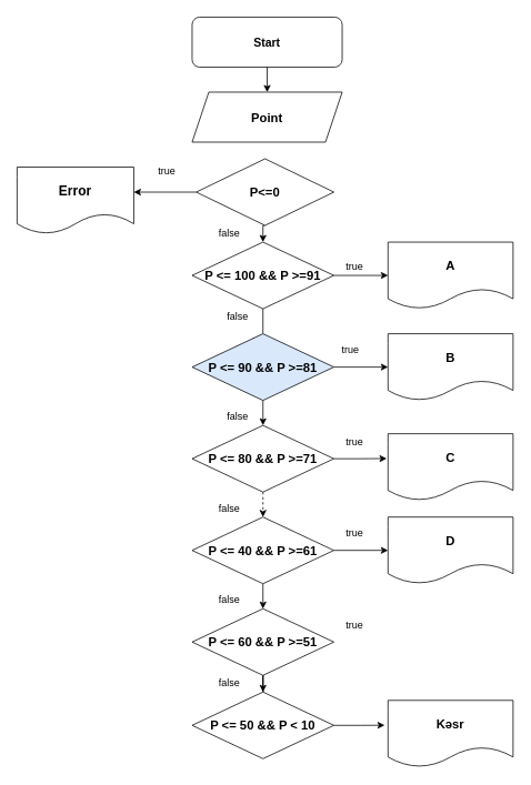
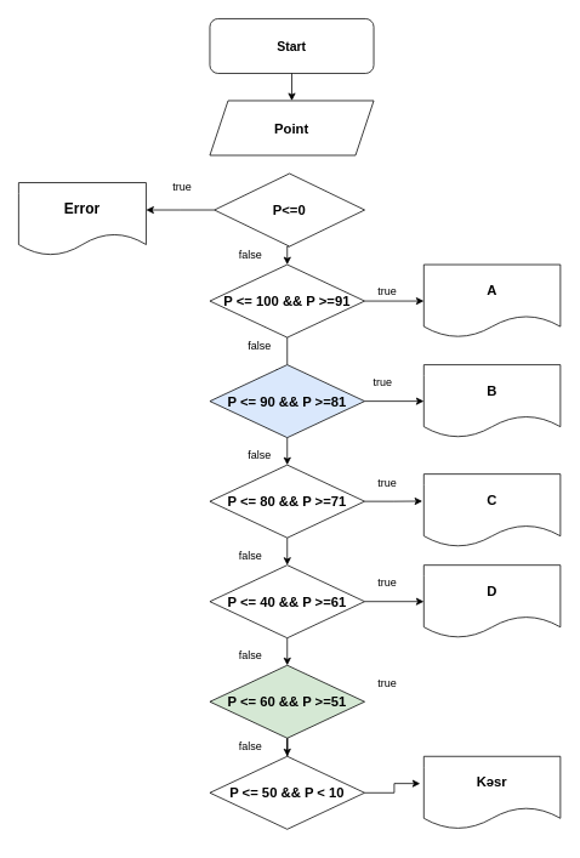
  <mxCell id="0" />
  <mxCell id="1" parent="0" />
  <mxCell id="2" value="&lt;font style=&quot;font-size: 14px&quot;&gt;&lt;b&gt;Start&lt;/b&gt;&lt;/font&gt;" style="rounded=1;whiteSpace=wrap;html=1;fontSize=15;" vertex="1" parent="1"><mxGeometry x="230" y="20" width="180" height="60" as="geometry" /></mxCell>
  <mxCell id="3" value="" style="endArrow=classic;html=1;exitX=0.5;exitY=1;exitDx=0;exitDy=0;" edge="1" parent="1" source="2" target="4"><mxGeometry width="50" height="50" relative="1" as="geometry"><mxPoint x="320" y="210" as="sourcePoint" /><mxPoint x="320" y="140" as="targetPoint" /></mxGeometry></mxCell>
  <mxCell id="4" value="&lt;span style=&quot;font-size: 15px&quot;&gt;&lt;b&gt;Point&lt;/b&gt;&lt;/span&gt;" style="shape=parallelogram;perimeter=parallelogramPerimeter;whiteSpace=wrap;html=1;fixedSize=1;" vertex="1" parent="1"><mxGeometry x="230" y="110" width="180" height="60" as="geometry" /></mxCell>
  <mxCell id="5" value="&lt;font style=&quot;font-size: 15px&quot;&gt;&lt;b&gt;P &amp;lt;= 100 &amp;amp;&amp;amp; P &amp;gt;=91&lt;/b&gt;&lt;/font&gt;" style="rhombus;whiteSpace=wrap;html=1;" vertex="1" parent="1"><mxGeometry x="230" y="290" width="170" height="80" as="geometry" /></mxCell>
  <mxCell id="6" value="" style="endArrow=classic;html=1;exitX=1;exitY=0.5;exitDx=0;exitDy=0;" edge="1" parent="1" source="5"><mxGeometry width="50" height="50" relative="1" as="geometry"><mxPoint x="315" y="280" as="sourcePoint" /><mxPoint x="465" y="330" as="targetPoint" /></mxGeometry></mxCell>
  <mxCell id="7" value="true" style="text;html=1;strokeColor=none;fillColor=none;align=center;verticalAlign=middle;whiteSpace=wrap;rounded=0;" vertex="1" parent="1"><mxGeometry x="405" y="310" width="40" height="20" as="geometry" /></mxCell>
  <mxCell id="8" value="&lt;b&gt;&lt;font style=&quot;font-size: 15px&quot;&gt;A&lt;/font&gt;&lt;/b&gt;" style="shape=document;whiteSpace=wrap;html=1;boundedLbl=1;" vertex="1" parent="1"><mxGeometry x="465" y="290" width="150" height="80" as="geometry" /></mxCell>
  <mxCell id="9" value="false" style="text;html=1;strokeColor=none;fillColor=none;align=center;verticalAlign=middle;whiteSpace=wrap;rounded=0;" vertex="1" parent="1"><mxGeometry x="295" y="400" width="40" height="20" as="geometry" /></mxCell>
  <mxCell id="10" value="" style="endArrow=classic;html=1;exitX=0.5;exitY=1;exitDx=0;exitDy=0;" edge="1" parent="1" source="9"><mxGeometry width="50" height="50" relative="1" as="geometry"><mxPoint x="395" y="420" as="sourcePoint" /><mxPoint x="315" y="450" as="targetPoint" /></mxGeometry></mxCell>
  <mxCell id="11" value="" style="endArrow=none;html=1;entryX=0.5;entryY=1;entryDx=0;entryDy=0;exitX=0.5;exitY=0;exitDx=0;exitDy=0;" edge="1" parent="1" source="9" target="5"><mxGeometry width="50" height="50" relative="1" as="geometry"><mxPoint x="95" y="410" as="sourcePoint" /><mxPoint x="145" y="360" as="targetPoint" /></mxGeometry></mxCell>
  <mxCell id="12" value="&lt;b&gt;&lt;font style=&quot;font-size: 15px&quot;&gt;B&lt;/font&gt;&lt;/b&gt;" style="shape=document;whiteSpace=wrap;html=1;boundedLbl=1;" vertex="1" parent="1"><mxGeometry x="465" y="400" width="150" height="80" as="geometry" /></mxCell>
  <mxCell id="13" style="edgeStyle=orthogonalEdgeStyle;rounded=0;orthogonalLoop=1;jettySize=auto;html=1;exitX=0.5;exitY=1;exitDx=0;exitDy=0;entryX=0.5;entryY=0;entryDx=0;entryDy=0;" edge="1" parent="1" source="15" target="18"><mxGeometry relative="1" as="geometry" /></mxCell>
  <mxCell id="14" style="edgeStyle=orthogonalEdgeStyle;rounded=0;orthogonalLoop=1;jettySize=auto;html=1;exitX=1;exitY=0.5;exitDx=0;exitDy=0;entryX=0;entryY=0.5;entryDx=0;entryDy=0;" edge="1" parent="1" source="15" target="12"><mxGeometry relative="1" as="geometry" /></mxCell>
  <mxCell id="15" value="&lt;font style=&quot;font-size: 15px&quot;&gt;&lt;b&gt;P &amp;lt;= 90 &amp;amp;&amp;amp; P &amp;gt;=81&lt;/b&gt;&lt;/font&gt;" style="rhombus;whiteSpace=wrap;html=1;fillColor=#dae8fc;" vertex="1" parent="1"><mxGeometry x="230" y="400" width="170" height="80" as="geometry" /></mxCell>
- <mxCell id="16" style="edgeStyle=orthogonalEdgeStyle;rounded=0;orthogonalLoop=1;jettySize=auto;html=1;exitX=0.5;exitY=1;exitDx=0;exitDy=0;entryX=0.5;entryY=0;entryDx=0;entryDy=0;dashed=1;" edge="1" parent="1" source="18" target="21"><mxGeometry relative="1" as="geometry" /></mxCell>
+ <mxCell id="16" style="edgeStyle=orthogonalEdgeStyle;rounded=0;orthogonalLoop=1;jettySize=auto;html=1;exitX=0.5;exitY=1;exitDx=0;exitDy=0;entryX=0.5;entryY=0;entryDx=0;entryDy=0;" edge="1" parent="1" source="18" target="21"><mxGeometry relative="1" as="geometry" /></mxCell>
  <mxCell id="17" style="edgeStyle=orthogonalEdgeStyle;rounded=0;orthogonalLoop=1;jettySize=auto;html=1;exitX=1;exitY=0.5;exitDx=0;exitDy=0;entryX=-0.011;entryY=0.372;entryDx=0;entryDy=0;entryPerimeter=0;" edge="1" parent="1" source="18" target="32"><mxGeometry relative="1" as="geometry" /></mxCell>
  <mxCell id="18" value="&lt;font style=&quot;font-size: 15px&quot;&gt;&lt;b&gt;P &amp;lt;= 80 &amp;amp;&amp;amp; P &amp;gt;=71&lt;/b&gt;&lt;/font&gt;" style="rhombus;whiteSpace=wrap;html=1;" vertex="1" parent="1"><mxGeometry x="230" y="510" width="170" height="80" as="geometry" /></mxCell>
  <mxCell id="19" style="edgeStyle=orthogonalEdgeStyle;rounded=0;orthogonalLoop=1;jettySize=auto;html=1;exitX=0.5;exitY=1;exitDx=0;exitDy=0;entryX=0.5;entryY=0;entryDx=0;entryDy=0;" edge="1" parent="1" source="21" target="23"><mxGeometry relative="1" as="geometry" /></mxCell>
  <mxCell id="20" style="edgeStyle=orthogonalEdgeStyle;rounded=0;orthogonalLoop=1;jettySize=auto;html=1;exitX=1;exitY=0.5;exitDx=0;exitDy=0;entryX=0;entryY=0.5;entryDx=0;entryDy=0;" edge="1" parent="1" source="21" target="33"><mxGeometry relative="1" as="geometry" /></mxCell>
  <mxCell id="21" value="&lt;font style=&quot;font-size: 15px&quot;&gt;&lt;b&gt;P &amp;lt;= 40 &amp;amp;&amp;amp; P &amp;gt;=61&lt;/b&gt;&lt;/font&gt;" style="rhombus;whiteSpace=wrap;html=1;" vertex="1" parent="1"><mxGeometry x="230" y="620" width="170" height="80" as="geometry" /></mxCell>
  <mxCell id="22" style="edgeStyle=orthogonalEdgeStyle;rounded=0;orthogonalLoop=1;jettySize=auto;html=1;exitX=0.5;exitY=1;exitDx=0;exitDy=0;" edge="1" parent="1" source="23" target="25"><mxGeometry relative="1" as="geometry" /></mxCell>
- <mxCell id="23" value="&lt;font style=&quot;font-size: 15px&quot;&gt;&lt;b&gt;P &amp;lt;= 60 &amp;amp;&amp;amp; P &amp;gt;=51&lt;/b&gt;&lt;/font&gt;" style="rhombus;whiteSpace=wrap;html=1;" vertex="1" parent="1"><mxGeometry x="230" y="730" width="170" height="80" as="geometry" /></mxCell>
+ <mxCell id="23" value="&lt;font style=&quot;font-size: 15px&quot;&gt;&lt;b&gt;P &amp;lt;= 60 &amp;amp;&amp;amp; P &amp;gt;=51&lt;/b&gt;&lt;/font&gt;" style="rhombus;whiteSpace=wrap;html=1;fillColor=#d5e8d4;" vertex="1" parent="1"><mxGeometry x="230" y="730" width="170" height="80" as="geometry" /></mxCell>
  <mxCell id="24" style="edgeStyle=orthogonalEdgeStyle;rounded=0;orthogonalLoop=1;jettySize=auto;html=1;exitX=1;exitY=0.5;exitDx=0;exitDy=0;entryX=-0.027;entryY=0.373;entryDx=0;entryDy=0;entryPerimeter=0;" edge="1" parent="1" source="25" target="34"><mxGeometry relative="1" as="geometry" /></mxCell>
  <mxCell id="25" value="&lt;font style=&quot;font-size: 15px&quot;&gt;&lt;b&gt;P &amp;lt;= 50 &amp;amp;&amp;amp; P &amp;lt; 10&lt;/b&gt;&lt;/font&gt;" style="rhombus;whiteSpace=wrap;html=1;" vertex="1" parent="1"><mxGeometry x="230" y="830" width="170" height="80" as="geometry" /></mxCell>
  <mxCell id="26" value="false" style="text;html=1;strokeColor=none;fillColor=none;align=center;verticalAlign=middle;whiteSpace=wrap;rounded=0;" vertex="1" parent="1"><mxGeometry x="265" y="370" width="40" height="20" as="geometry" /></mxCell>
  <mxCell id="27" value="false" style="text;html=1;strokeColor=none;fillColor=none;align=center;verticalAlign=middle;whiteSpace=wrap;rounded=0;" vertex="1" parent="1"><mxGeometry x="265" y="490" width="40" height="20" as="geometry" /></mxCell>
  <mxCell id="28" value="false" style="text;html=1;strokeColor=none;fillColor=none;align=center;verticalAlign=middle;whiteSpace=wrap;rounded=0;" vertex="1" parent="1"><mxGeometry x="255" y="600" width="40" height="20" as="geometry" /></mxCell>
  <mxCell id="29" value="false" style="text;html=1;strokeColor=none;fillColor=none;align=center;verticalAlign=middle;whiteSpace=wrap;rounded=0;" vertex="1" parent="1"><mxGeometry x="255" y="710" width="40" height="20" as="geometry" /></mxCell>
  <mxCell id="30" value="false" style="text;html=1;strokeColor=none;fillColor=none;align=center;verticalAlign=middle;whiteSpace=wrap;rounded=0;" vertex="1" parent="1"><mxGeometry x="255" y="810" width="40" height="20" as="geometry" /></mxCell>
  <mxCell id="31" value="true" style="text;html=1;strokeColor=none;fillColor=none;align=center;verticalAlign=middle;whiteSpace=wrap;rounded=0;" vertex="1" parent="1"><mxGeometry x="400" y="410" width="40" height="20" as="geometry" /></mxCell>
  <mxCell id="32" value="&lt;b&gt;&lt;font style=&quot;font-size: 15px&quot;&gt;C&lt;/font&gt;&lt;/b&gt;" style="shape=document;whiteSpace=wrap;html=1;boundedLbl=1;" vertex="1" parent="1"><mxGeometry x="465" y="520" width="150" height="80" as="geometry" /></mxCell>
  <mxCell id="33" value="&lt;span style=&quot;font-size: 15px&quot;&gt;&lt;b&gt;D&lt;/b&gt;&lt;/span&gt;" style="shape=document;whiteSpace=wrap;html=1;boundedLbl=1;" vertex="1" parent="1"><mxGeometry x="465" y="620" width="150" height="80" as="geometry" /></mxCell>
- <mxCell id="34" value="&lt;b&gt;&lt;font style=&quot;font-size: 15px&quot;&gt;Kəsr&lt;/font&gt;&lt;/b&gt;" style="shape=document;whiteSpace=wrap;html=1;boundedLbl=1;" vertex="1" parent="1"><mxGeometry x="465" y="840" width="150" height="80" as="geometry" /></mxCell>
+ <mxCell id="34" value="&lt;b&gt;&lt;font style=&quot;font-size: 15px&quot;&gt;Kəsr&lt;/font&gt;&lt;/b&gt;" style="shape=document;whiteSpace=wrap;html=1;boundedLbl=1;" vertex="1" parent="1"><mxGeometry x="465" y="830" width="150" height="80" as="geometry" /></mxCell>
  <mxCell id="35" value="true" style="text;html=1;strokeColor=none;fillColor=none;align=center;verticalAlign=middle;whiteSpace=wrap;rounded=0;" vertex="1" parent="1"><mxGeometry x="405" y="520" width="40" height="20" as="geometry" /></mxCell>
  <mxCell id="36" value="true" style="text;html=1;strokeColor=none;fillColor=none;align=center;verticalAlign=middle;whiteSpace=wrap;rounded=0;" vertex="1" parent="1"><mxGeometry x="405" y="630" width="40" height="20" as="geometry" /></mxCell>
  <mxCell id="37" value="true" style="text;html=1;strokeColor=none;fillColor=none;align=center;verticalAlign=middle;whiteSpace=wrap;rounded=0;" vertex="1" parent="1"><mxGeometry x="405" y="740" width="40" height="20" as="geometry" /></mxCell>
  <mxCell id="38" style="edgeStyle=orthogonalEdgeStyle;rounded=0;orthogonalLoop=1;jettySize=auto;html=1;exitX=0.5;exitY=1;exitDx=0;exitDy=0;entryX=0.5;entryY=0;entryDx=0;entryDy=0;" edge="1" parent="1" source="40" target="5"><mxGeometry relative="1" as="geometry" /></mxCell>
  <mxCell id="39" style="edgeStyle=orthogonalEdgeStyle;rounded=0;orthogonalLoop=1;jettySize=auto;html=1;exitX=0;exitY=0.5;exitDx=0;exitDy=0;entryX=1;entryY=0.5;entryDx=0;entryDy=0;" edge="1" parent="1" source="40"><mxGeometry relative="1" as="geometry"><mxPoint x="160" y="230" as="targetPoint" /></mxGeometry></mxCell>
  <mxCell id="40" value="&lt;font style=&quot;font-size: 15px&quot;&gt;&lt;b&gt;P&amp;lt;=0&lt;/b&gt;&lt;/font&gt;" style="rhombus;whiteSpace=wrap;html=1;" vertex="1" parent="1"><mxGeometry x="235" y="190" width="165" height="80" as="geometry" /></mxCell>
  <mxCell id="41" value="false" style="text;html=1;strokeColor=none;fillColor=none;align=center;verticalAlign=middle;whiteSpace=wrap;rounded=0;" vertex="1" parent="1"><mxGeometry x="255" y="270" width="40" height="20" as="geometry" /></mxCell>
  <mxCell id="42" value="true" style="text;html=1;strokeColor=none;fillColor=none;align=center;verticalAlign=middle;whiteSpace=wrap;rounded=0;" vertex="1" parent="1"><mxGeometry x="180" y="190" width="40" height="30" as="geometry" /></mxCell>
  <mxCell id="43" value="&lt;font size=&quot;3&quot;&gt;&lt;b&gt;Error&lt;/b&gt;&lt;/font&gt;" style="shape=document;whiteSpace=wrap;html=1;boundedLbl=1;" vertex="1" parent="1"><mxGeometry x="20" y="200" width="140" height="80" as="geometry" /></mxCell>
